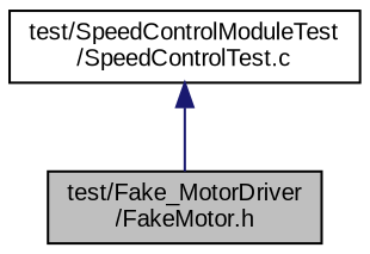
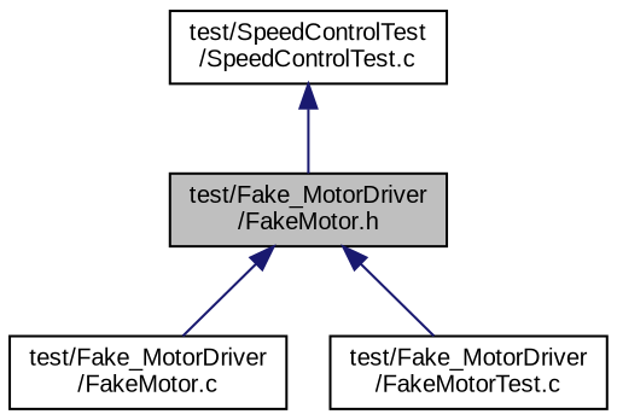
  digraph {
    fontname="Liberation Sans"
    node [color=black fillcolor=white fontname="Liberation Sans" fontsize=10 shape=record style=filled]
    edge [color=midnightblue dir=back fontname="Liberation Sans" fontsize=10 labelfontname=Helvetica labelfontsize=10 style=solid]
    n1 [fillcolor=grey75 fontcolor=black height=0.2 label="test/Fake_MotorDriver\l/FakeMotor.h" width=0.4]
-   n4 [height=0.2 label="test/SpeedControlModuleTest\l/SpeedControlTest.c" width=0.4]
+   n2 [height=0.2 label="test/Fake_MotorDriver\l/FakeMotor.c" width=0.4]
+   n3 [height=0.2 label="test/Fake_MotorDriver\l/FakeMotorTest.c" width=0.4]
+   n4 [height=0.2 label="test/SpeedControlTest\l/SpeedControlTest.c" width=0.4]
+   n1 -> n2
+   n1 -> n3
    n4 -> n1
  }
